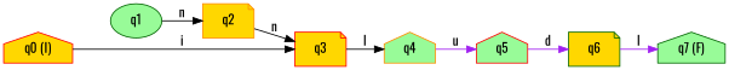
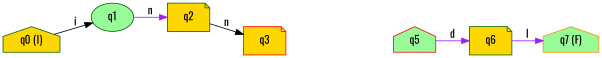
  digraph {
    fontname=Oswald
    rankdir=LR
    node [color=red fillcolor=gold fontname=Oswald shape=house style=filled]
    edge [color=black fontname=Oswald]
-   n1 [label="q0 (I)"]
+   n1 [color=darkgreen label="q0 (I)"]
    n2 [color=darkgreen fillcolor=palegreen label=q1 shape=ellipse]
-   n3 [color=darkorange label=q2 shape=note]
+   n3 [color=darkgreen label=q2 shape=note]
    n4 [label=q3 shape=note]
-   n5 [color=darkorange fillcolor=palegreen label=q4]
    n6 [fillcolor=palegreen label=q5]
    n7 [color=darkgreen label=q6 shape=note]
-   n8 [color=darkgreen fillcolor=palegreen label="q7 (F)"]
-   n1 -> n4 [label=i]
-   n2 -> n3 [label=n]
+   n8 [color=darkorange fillcolor=palegreen label="q7 (F)"]
+   n1 -> n2 [label=i]
+   n2 -> n3 [color=purple label=n]
    n3 -> n4 [label=n]
-   n4 -> n5 [label=l]
-   n5 -> n6 [color=purple label=u]
    n6 -> n7 [color=purple label=d]
    n7 -> n8 [color=purple label=l]
  }
